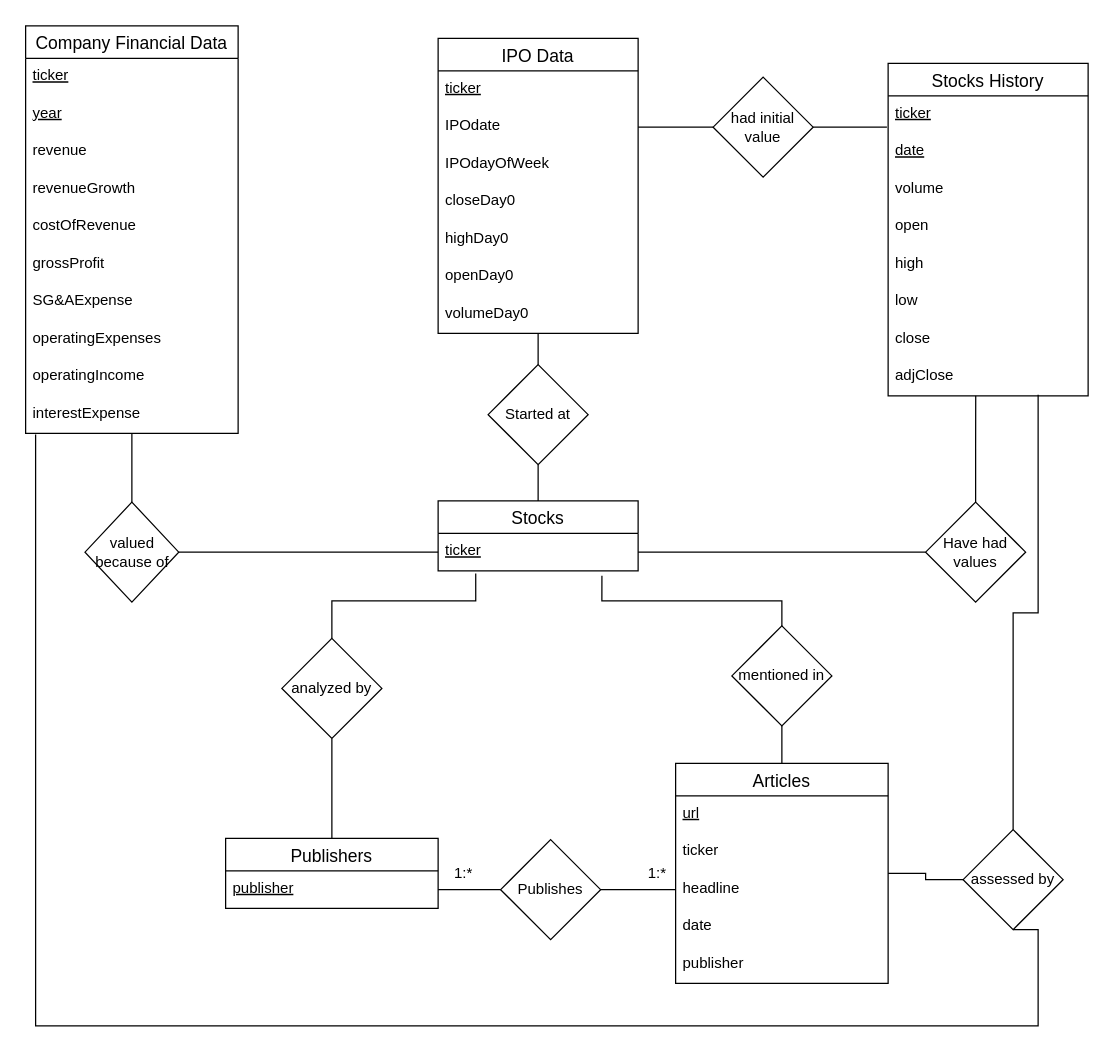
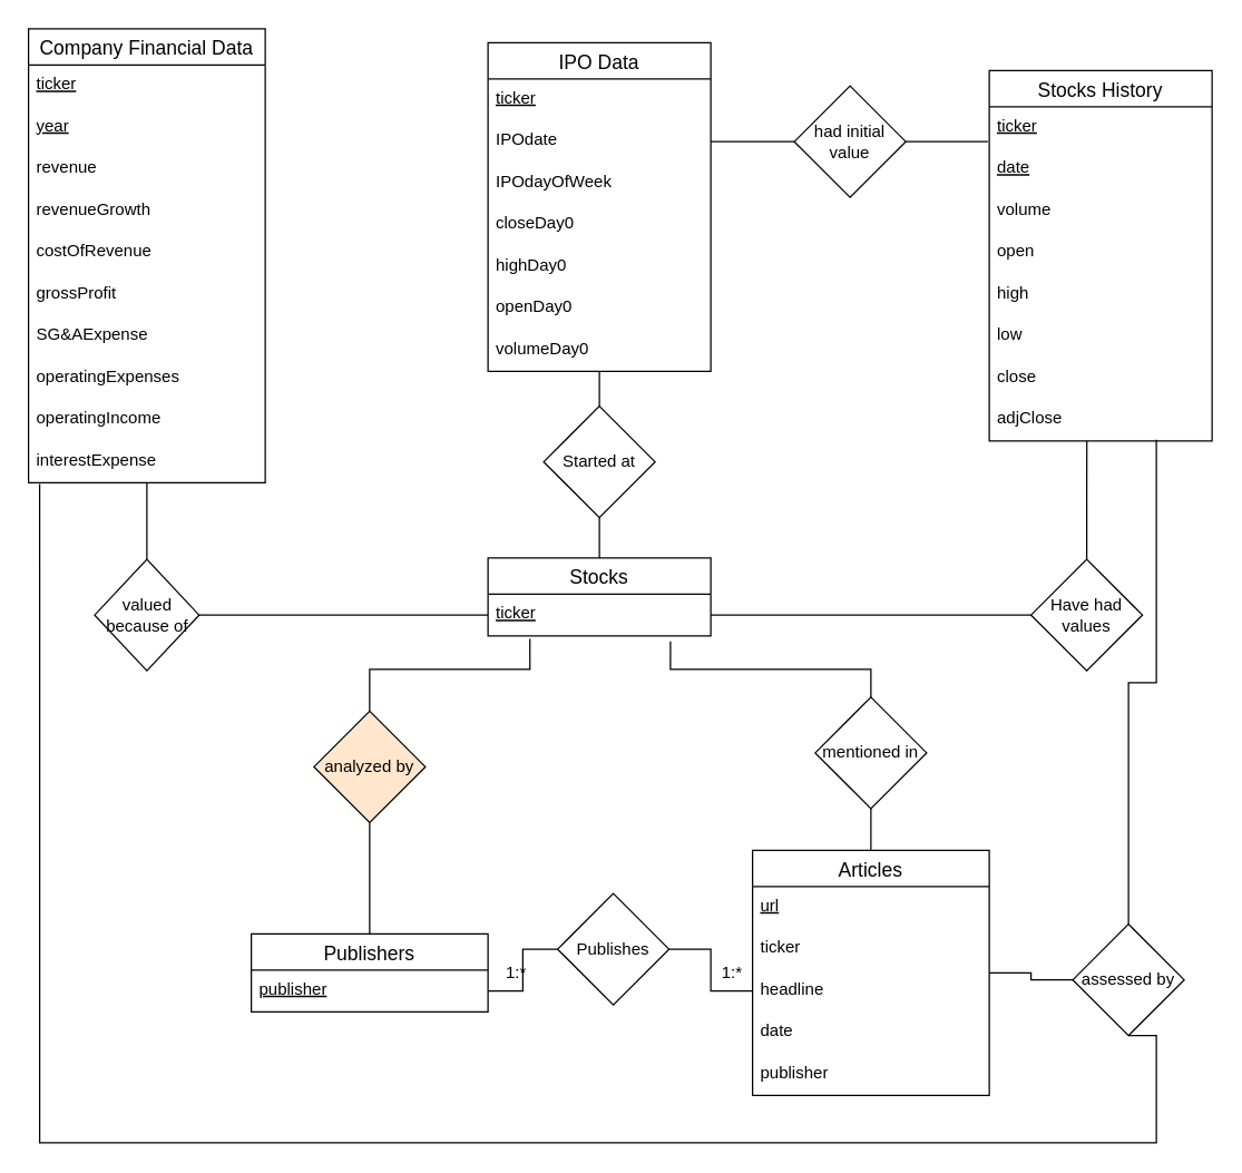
  <mxCell id="0" />
  <mxCell id="1" parent="0" />
  <mxCell id="2" style="edgeStyle=orthogonalEdgeStyle;rounded=0;orthogonalLoop=1;jettySize=auto;html=1;exitX=0.5;exitY=0;exitDx=0;exitDy=0;entryX=0.5;entryY=1;entryDx=0;entryDy=0;endArrow=none;endFill=0;" edge="1" parent="1" source="3" target="51"><mxGeometry relative="1" as="geometry" /></mxCell>
  <mxCell id="3" value="Stocks" style="swimlane;fontStyle=0;childLayout=stackLayout;horizontal=1;startSize=26;horizontalStack=0;resizeParent=1;resizeParentMax=0;resizeLast=0;collapsible=1;marginBottom=0;align=center;fontSize=14;" vertex="1" parent="1"><mxGeometry x="350" y="400" width="160" height="56" as="geometry" /></mxCell>
  <mxCell id="4" value="ticker" style="text;strokeColor=none;fillColor=none;spacingLeft=4;spacingRight=4;overflow=hidden;rotatable=0;points=[[0,0.5],[1,0.5]];portConstraint=eastwest;fontSize=12;fontStyle=4" vertex="1" parent="3"><mxGeometry y="26" width="160" height="30" as="geometry" /></mxCell>
  <mxCell id="5" value="IPO Data" style="swimlane;fontStyle=0;childLayout=stackLayout;horizontal=1;startSize=26;horizontalStack=0;resizeParent=1;resizeParentMax=0;resizeLast=0;collapsible=1;marginBottom=0;align=center;fontSize=14;" vertex="1" parent="1"><mxGeometry x="350" y="30" width="160" height="236" as="geometry" /></mxCell>
  <mxCell id="6" value="ticker" style="text;strokeColor=none;fillColor=none;spacingLeft=4;spacingRight=4;overflow=hidden;rotatable=0;points=[[0,0.5],[1,0.5]];portConstraint=eastwest;fontSize=12;fontStyle=4" vertex="1" parent="5"><mxGeometry y="26" width="160" height="30" as="geometry" /></mxCell>
  <mxCell id="7" value="IPOdate" style="text;strokeColor=none;fillColor=none;spacingLeft=4;spacingRight=4;overflow=hidden;rotatable=0;points=[[0,0.5],[1,0.5]];portConstraint=eastwest;fontSize=12;" vertex="1" parent="5"><mxGeometry y="56" width="160" height="30" as="geometry" /></mxCell>
  <mxCell id="8" value="IPOdayOfWeek" style="text;strokeColor=none;fillColor=none;spacingLeft=4;spacingRight=4;overflow=hidden;rotatable=0;points=[[0,0.5],[1,0.5]];portConstraint=eastwest;fontSize=12;" vertex="1" parent="5"><mxGeometry y="86" width="160" height="30" as="geometry" /></mxCell>
  <mxCell id="9" value="closeDay0" style="text;strokeColor=none;fillColor=none;spacingLeft=4;spacingRight=4;overflow=hidden;rotatable=0;points=[[0,0.5],[1,0.5]];portConstraint=eastwest;fontSize=12;" vertex="1" parent="5"><mxGeometry y="116" width="160" height="30" as="geometry" /></mxCell>
  <mxCell id="10" value="highDay0" style="text;strokeColor=none;fillColor=none;spacingLeft=4;spacingRight=4;overflow=hidden;rotatable=0;points=[[0,0.5],[1,0.5]];portConstraint=eastwest;fontSize=12;" vertex="1" parent="5"><mxGeometry y="146" width="160" height="30" as="geometry" /></mxCell>
  <mxCell id="11" value="openDay0" style="text;strokeColor=none;fillColor=none;spacingLeft=4;spacingRight=4;overflow=hidden;rotatable=0;points=[[0,0.5],[1,0.5]];portConstraint=eastwest;fontSize=12;" vertex="1" parent="5"><mxGeometry y="176" width="160" height="30" as="geometry" /></mxCell>
  <mxCell id="12" value="volumeDay0" style="text;strokeColor=none;fillColor=none;spacingLeft=4;spacingRight=4;overflow=hidden;rotatable=0;points=[[0,0.5],[1,0.5]];portConstraint=eastwest;fontSize=12;" vertex="1" parent="5"><mxGeometry y="206" width="160" height="30" as="geometry" /></mxCell>
  <mxCell id="13" value="Stocks History" style="swimlane;fontStyle=0;childLayout=stackLayout;horizontal=1;startSize=26;horizontalStack=0;resizeParent=1;resizeParentMax=0;resizeLast=0;collapsible=1;marginBottom=0;align=center;fontSize=14;" vertex="1" parent="1"><mxGeometry x="710" y="50" width="160" height="266" as="geometry" /></mxCell>
  <mxCell id="14" value="ticker" style="text;strokeColor=none;fillColor=none;spacingLeft=4;spacingRight=4;overflow=hidden;rotatable=0;points=[[0,0.5],[1,0.5]];portConstraint=eastwest;fontSize=12;fontStyle=4" vertex="1" parent="13"><mxGeometry y="26" width="160" height="30" as="geometry" /></mxCell>
  <mxCell id="15" value="date" style="text;strokeColor=none;fillColor=none;spacingLeft=4;spacingRight=4;overflow=hidden;rotatable=0;points=[[0,0.5],[1,0.5]];portConstraint=eastwest;fontSize=12;fontStyle=4" vertex="1" parent="13"><mxGeometry y="56" width="160" height="30" as="geometry" /></mxCell>
  <mxCell id="16" value="volume" style="text;strokeColor=none;fillColor=none;spacingLeft=4;spacingRight=4;overflow=hidden;rotatable=0;points=[[0,0.5],[1,0.5]];portConstraint=eastwest;fontSize=12;" vertex="1" parent="13"><mxGeometry y="86" width="160" height="30" as="geometry" /></mxCell>
  <mxCell id="17" value="open" style="text;strokeColor=none;fillColor=none;spacingLeft=4;spacingRight=4;overflow=hidden;rotatable=0;points=[[0,0.5],[1,0.5]];portConstraint=eastwest;fontSize=12;" vertex="1" parent="13"><mxGeometry y="116" width="160" height="30" as="geometry" /></mxCell>
  <mxCell id="18" value="high" style="text;strokeColor=none;fillColor=none;spacingLeft=4;spacingRight=4;overflow=hidden;rotatable=0;points=[[0,0.5],[1,0.5]];portConstraint=eastwest;fontSize=12;" vertex="1" parent="13"><mxGeometry y="146" width="160" height="30" as="geometry" /></mxCell>
  <mxCell id="19" value="low" style="text;strokeColor=none;fillColor=none;spacingLeft=4;spacingRight=4;overflow=hidden;rotatable=0;points=[[0,0.5],[1,0.5]];portConstraint=eastwest;fontSize=12;" vertex="1" parent="13"><mxGeometry y="176" width="160" height="30" as="geometry" /></mxCell>
  <mxCell id="20" value="close" style="text;strokeColor=none;fillColor=none;spacingLeft=4;spacingRight=4;overflow=hidden;rotatable=0;points=[[0,0.5],[1,0.5]];portConstraint=eastwest;fontSize=12;" vertex="1" parent="13"><mxGeometry y="206" width="160" height="30" as="geometry" /></mxCell>
  <mxCell id="21" value="adjClose" style="text;strokeColor=none;fillColor=none;spacingLeft=4;spacingRight=4;overflow=hidden;rotatable=0;points=[[0,0.5],[1,0.5]];portConstraint=eastwest;fontSize=12;" vertex="1" parent="13"><mxGeometry y="236" width="160" height="30" as="geometry" /></mxCell>
  <mxCell id="22" value="Company Financial Data" style="swimlane;fontStyle=0;childLayout=stackLayout;horizontal=1;startSize=26;horizontalStack=0;resizeParent=1;resizeParentMax=0;resizeLast=0;collapsible=1;marginBottom=0;align=center;fontSize=14;" vertex="1" parent="1"><mxGeometry y="20" width="170" height="326" as="geometry" x="20" /></mxCell>
  <mxCell id="23" value="ticker" style="text;strokeColor=none;fillColor=none;spacingLeft=4;spacingRight=4;overflow=hidden;rotatable=0;points=[[0,0.5],[1,0.5]];portConstraint=eastwest;fontSize=12;fontStyle=4" vertex="1" parent="22"><mxGeometry y="26" width="170" height="30" as="geometry" /></mxCell>
  <mxCell id="24" value="year" style="text;strokeColor=none;fillColor=none;spacingLeft=4;spacingRight=4;overflow=hidden;rotatable=0;points=[[0,0.5],[1,0.5]];portConstraint=eastwest;fontSize=12;fontStyle=4" vertex="1" parent="22"><mxGeometry y="56" width="170" height="30" as="geometry" /></mxCell>
  <mxCell id="25" value="revenue" style="text;strokeColor=none;fillColor=none;spacingLeft=4;spacingRight=4;overflow=hidden;rotatable=0;points=[[0,0.5],[1,0.5]];portConstraint=eastwest;fontSize=12;" vertex="1" parent="22"><mxGeometry y="86" width="170" height="30" as="geometry" /></mxCell>
  <mxCell id="26" value="revenueGrowth" style="text;strokeColor=none;fillColor=none;spacingLeft=4;spacingRight=4;overflow=hidden;rotatable=0;points=[[0,0.5],[1,0.5]];portConstraint=eastwest;fontSize=12;" vertex="1" parent="22"><mxGeometry y="116" width="170" height="30" as="geometry" /></mxCell>
  <mxCell id="27" value="costOfRevenue" style="text;strokeColor=none;fillColor=none;spacingLeft=4;spacingRight=4;overflow=hidden;rotatable=0;points=[[0,0.5],[1,0.5]];portConstraint=eastwest;fontSize=12;" vertex="1" parent="22"><mxGeometry y="146" width="170" height="30" as="geometry" /></mxCell>
  <mxCell id="28" value="grossProfit" style="text;strokeColor=none;fillColor=none;spacingLeft=4;spacingRight=4;overflow=hidden;rotatable=0;points=[[0,0.5],[1,0.5]];portConstraint=eastwest;fontSize=12;" vertex="1" parent="22"><mxGeometry y="176" width="170" height="30" as="geometry" /></mxCell>
  <mxCell id="29" value="SG&amp;AExpense" style="text;strokeColor=none;fillColor=none;spacingLeft=4;spacingRight=4;overflow=hidden;rotatable=0;points=[[0,0.5],[1,0.5]];portConstraint=eastwest;fontSize=12;" vertex="1" parent="22"><mxGeometry y="206" width="170" height="30" as="geometry" /></mxCell>
  <mxCell id="30" value="operatingExpenses" style="text;strokeColor=none;fillColor=none;spacingLeft=4;spacingRight=4;overflow=hidden;rotatable=0;points=[[0,0.5],[1,0.5]];portConstraint=eastwest;fontSize=12;" vertex="1" parent="22"><mxGeometry y="236" width="170" height="30" as="geometry" /></mxCell>
  <mxCell id="31" value="operatingIncome" style="text;strokeColor=none;fillColor=none;spacingLeft=4;spacingRight=4;overflow=hidden;rotatable=0;points=[[0,0.5],[1,0.5]];portConstraint=eastwest;fontSize=12;" vertex="1" parent="22"><mxGeometry y="266" width="170" height="30" as="geometry" /></mxCell>
  <mxCell id="32" value="interestExpense" style="text;strokeColor=none;fillColor=none;spacingLeft=4;spacingRight=4;overflow=hidden;rotatable=0;points=[[0,0.5],[1,0.5]];portConstraint=eastwest;fontSize=12;" vertex="1" parent="22"><mxGeometry y="296" width="170" height="30" as="geometry" /></mxCell>
  <mxCell id="33" value="Articles" style="swimlane;fontStyle=0;childLayout=stackLayout;horizontal=1;startSize=26;horizontalStack=0;resizeParent=1;resizeParentMax=0;resizeLast=0;collapsible=1;marginBottom=0;align=center;fontSize=14;" vertex="1" parent="1"><mxGeometry x="540" y="610" width="170" height="176" as="geometry" /></mxCell>
  <mxCell id="34" value="url" style="text;strokeColor=none;fillColor=none;spacingLeft=4;spacingRight=4;overflow=hidden;rotatable=0;points=[[0,0.5],[1,0.5]];portConstraint=eastwest;fontSize=12;fontStyle=4" vertex="1" parent="33"><mxGeometry y="26" width="170" height="30" as="geometry" /></mxCell>
  <mxCell id="35" value="ticker" style="text;strokeColor=none;fillColor=none;spacingLeft=4;spacingRight=4;overflow=hidden;rotatable=0;points=[[0,0.5],[1,0.5]];portConstraint=eastwest;fontSize=12;fontStyle=0" vertex="1" parent="33"><mxGeometry y="56" width="170" height="30" as="geometry" /></mxCell>
  <mxCell id="36" value="headline" style="text;strokeColor=none;fillColor=none;spacingLeft=4;spacingRight=4;overflow=hidden;rotatable=0;points=[[0,0.5],[1,0.5]];portConstraint=eastwest;fontSize=12;" vertex="1" parent="33"><mxGeometry y="86" width="170" height="30" as="geometry" /></mxCell>
  <mxCell id="37" value="date" style="text;strokeColor=none;fillColor=none;spacingLeft=4;spacingRight=4;overflow=hidden;rotatable=0;points=[[0,0.5],[1,0.5]];portConstraint=eastwest;fontSize=12;" vertex="1" parent="33"><mxGeometry y="116" width="170" height="30" as="geometry" /></mxCell>
  <mxCell id="38" value="publisher" style="text;strokeColor=none;fillColor=none;spacingLeft=4;spacingRight=4;overflow=hidden;rotatable=0;points=[[0,0.5],[1,0.5]];portConstraint=eastwest;fontSize=12;" vertex="1" parent="33"><mxGeometry y="146" width="170" height="30" as="geometry" /></mxCell>
  <mxCell id="39" style="edgeStyle=orthogonalEdgeStyle;rounded=0;orthogonalLoop=1;jettySize=auto;html=1;exitX=0.5;exitY=0;exitDx=0;exitDy=0;entryX=0.5;entryY=1;entryDx=0;entryDy=0;endArrow=none;endFill=0;" edge="1" parent="1" source="40" target="56"><mxGeometry relative="1" as="geometry" /></mxCell>
  <mxCell id="40" value="Publishers" style="swimlane;fontStyle=0;childLayout=stackLayout;horizontal=1;startSize=26;horizontalStack=0;resizeParent=1;resizeParentMax=0;resizeLast=0;collapsible=1;marginBottom=0;align=center;fontSize=14;" vertex="1" parent="1"><mxGeometry x="180" y="670" width="170" height="56" as="geometry" /></mxCell>
  <mxCell id="41" value="publisher" style="text;strokeColor=none;fillColor=none;spacingLeft=4;spacingRight=4;overflow=hidden;rotatable=0;points=[[0,0.5],[1,0.5]];portConstraint=eastwest;fontSize=12;fontStyle=4" vertex="1" parent="40"><mxGeometry y="26" width="170" height="30" as="geometry" /></mxCell>
  <mxCell id="42" style="edgeStyle=orthogonalEdgeStyle;rounded=0;orthogonalLoop=1;jettySize=auto;html=1;exitX=1;exitY=0.5;exitDx=0;exitDy=0;entryX=0;entryY=0.5;entryDx=0;entryDy=0;endArrow=none;endFill=0;" edge="1" parent="1" source="43" target="36"><mxGeometry relative="1" as="geometry" /></mxCell>
- <mxCell id="43" value="Publishes" style="rhombus;whiteSpace=wrap;html=1;" vertex="1" parent="1"><mxGeometry x="400" y="671" width="80" height="80" as="geometry" /></mxCell>
+ <mxCell id="43" value="Publishes" style="rhombus;whiteSpace=wrap;html=1;" vertex="1" parent="1"><mxGeometry x="400" y="641" width="80" height="80" as="geometry" /></mxCell>
  <mxCell id="44" style="edgeStyle=orthogonalEdgeStyle;rounded=0;orthogonalLoop=1;jettySize=auto;html=1;exitX=1;exitY=0.5;exitDx=0;exitDy=0;entryX=0;entryY=0.5;entryDx=0;entryDy=0;endArrow=none;endFill=0;" edge="1" parent="1" source="41" target="43"><mxGeometry relative="1" as="geometry" /></mxCell>
  <mxCell id="45" value="1:*" style="text;html=1;align=center;verticalAlign=middle;resizable=0;points=[];autosize=1;" vertex="1" parent="1"><mxGeometry x="355" y="688" width="30" height="20" as="geometry" /></mxCell>
  <mxCell id="46" value="1:*" style="text;html=1;align=center;verticalAlign=middle;resizable=0;points=[];autosize=1;" vertex="1" parent="1"><mxGeometry x="510" y="688" width="30" height="20" as="geometry" /></mxCell>
  <mxCell id="47" style="edgeStyle=orthogonalEdgeStyle;rounded=0;orthogonalLoop=1;jettySize=auto;html=1;exitX=0.5;exitY=0;exitDx=0;exitDy=0;entryX=0.438;entryY=1;entryDx=0;entryDy=0;entryPerimeter=0;endArrow=none;endFill=0;" edge="1" parent="1" source="48" target="21"><mxGeometry relative="1" as="geometry" /></mxCell>
  <mxCell id="48" value="Have had values" style="rhombus;whiteSpace=wrap;html=1;" vertex="1" parent="1"><mxGeometry x="740" y="401" width="80" height="80" as="geometry" /></mxCell>
  <mxCell id="49" style="edgeStyle=orthogonalEdgeStyle;rounded=0;orthogonalLoop=1;jettySize=auto;html=1;exitX=1;exitY=0.5;exitDx=0;exitDy=0;entryX=0;entryY=0.5;entryDx=0;entryDy=0;endArrow=none;endFill=0;" edge="1" parent="1" source="4" target="48"><mxGeometry relative="1" as="geometry" /></mxCell>
  <mxCell id="50" style="edgeStyle=orthogonalEdgeStyle;rounded=0;orthogonalLoop=1;jettySize=auto;html=1;exitX=0.5;exitY=0;exitDx=0;exitDy=0;entryX=0.5;entryY=1;entryDx=0;entryDy=0;entryPerimeter=0;endArrow=none;endFill=0;" edge="1" parent="1" source="51" target="12"><mxGeometry relative="1" as="geometry" /></mxCell>
  <mxCell id="51" value="Started at" style="rhombus;whiteSpace=wrap;html=1;" vertex="1" parent="1"><mxGeometry x="390" y="291" width="80" height="80" as="geometry" /></mxCell>
  <mxCell id="52" style="edgeStyle=orthogonalEdgeStyle;rounded=0;orthogonalLoop=1;jettySize=auto;html=1;exitX=0.5;exitY=0;exitDx=0;exitDy=0;entryX=0.5;entryY=1;entryDx=0;entryDy=0;entryPerimeter=0;endArrow=none;endFill=0;" edge="1" parent="1" source="53" target="32"><mxGeometry relative="1" as="geometry" /></mxCell>
  <mxCell id="53" value="valued because of&lt;br&gt;" style="rhombus;whiteSpace=wrap;html=1;" vertex="1" parent="1"><mxGeometry x="67.5" y="401" width="75" height="80" as="geometry" /></mxCell>
  <mxCell id="54" style="edgeStyle=orthogonalEdgeStyle;rounded=0;orthogonalLoop=1;jettySize=auto;html=1;exitX=0;exitY=0.5;exitDx=0;exitDy=0;entryX=1;entryY=0.5;entryDx=0;entryDy=0;endArrow=none;endFill=0;" edge="1" parent="1" source="4" target="53"><mxGeometry relative="1" as="geometry" /></mxCell>
  <mxCell id="55" style="edgeStyle=orthogonalEdgeStyle;rounded=0;orthogonalLoop=1;jettySize=auto;html=1;exitX=0.5;exitY=0;exitDx=0;exitDy=0;entryX=0.188;entryY=1.067;entryDx=0;entryDy=0;entryPerimeter=0;endArrow=none;endFill=0;" edge="1" parent="1" source="56" target="4"><mxGeometry relative="1" as="geometry"><Array as="points"><mxPoint x="265" y="480" /><mxPoint x="380" y="480" /></Array></mxGeometry></mxCell>
- <mxCell id="56" value="analyzed by" style="rhombus;whiteSpace=wrap;html=1;" vertex="1" parent="1"><mxGeometry x="225" y="510" width="80" height="80" as="geometry" /></mxCell>
+ <mxCell id="56" value="analyzed by" style="rhombus;whiteSpace=wrap;html=1;fillColor=#ffe6cc;" vertex="1" parent="1"><mxGeometry x="225" y="510" width="80" height="80" as="geometry" /></mxCell>
  <mxCell id="57" style="edgeStyle=orthogonalEdgeStyle;rounded=0;orthogonalLoop=1;jettySize=auto;html=1;exitX=0.5;exitY=0;exitDx=0;exitDy=0;entryX=0.819;entryY=1.133;entryDx=0;entryDy=0;entryPerimeter=0;endArrow=none;endFill=0;" edge="1" parent="1" source="59" target="4"><mxGeometry relative="1" as="geometry"><Array as="points"><mxPoint x="625" y="480" /><mxPoint x="481" y="480" /></Array></mxGeometry></mxCell>
  <mxCell id="58" style="edgeStyle=orthogonalEdgeStyle;rounded=0;orthogonalLoop=1;jettySize=auto;html=1;exitX=0.5;exitY=1;exitDx=0;exitDy=0;entryX=0.5;entryY=0;entryDx=0;entryDy=0;endArrow=none;endFill=0;" edge="1" parent="1" source="59" target="33"><mxGeometry relative="1" as="geometry" /></mxCell>
  <mxCell id="59" value="mentioned in" style="rhombus;whiteSpace=wrap;html=1;" vertex="1" parent="1"><mxGeometry x="585" y="500" width="80" height="80" as="geometry" /></mxCell>
  <mxCell id="60" style="edgeStyle=orthogonalEdgeStyle;rounded=0;orthogonalLoop=1;jettySize=auto;html=1;exitX=1;exitY=0.5;exitDx=0;exitDy=0;entryX=-0.006;entryY=0.833;entryDx=0;entryDy=0;entryPerimeter=0;endArrow=none;endFill=0;" edge="1" parent="1" source="62" target="14"><mxGeometry relative="1" as="geometry" /></mxCell>
  <mxCell id="61" style="edgeStyle=orthogonalEdgeStyle;rounded=0;orthogonalLoop=1;jettySize=auto;html=1;exitX=0;exitY=0.5;exitDx=0;exitDy=0;entryX=1;entryY=0.5;entryDx=0;entryDy=0;endArrow=none;endFill=0;" edge="1" parent="1" source="62" target="7"><mxGeometry relative="1" as="geometry" /></mxCell>
  <mxCell id="62" value="had initial value" style="rhombus;whiteSpace=wrap;html=1;" vertex="1" parent="1"><mxGeometry x="570" y="61" width="80" height="80" as="geometry" /></mxCell>
  <mxCell id="63" style="edgeStyle=orthogonalEdgeStyle;rounded=0;orthogonalLoop=1;jettySize=auto;html=1;exitX=0.5;exitY=0;exitDx=0;exitDy=0;entryX=0.75;entryY=0.967;entryDx=0;entryDy=0;entryPerimeter=0;endArrow=none;endFill=0;" edge="1" parent="1" source="66" target="21"><mxGeometry relative="1" as="geometry" /></mxCell>
  <mxCell id="64" style="edgeStyle=orthogonalEdgeStyle;rounded=0;orthogonalLoop=1;jettySize=auto;html=1;exitX=0;exitY=0.5;exitDx=0;exitDy=0;entryX=1;entryY=0.067;entryDx=0;entryDy=0;entryPerimeter=0;endArrow=none;endFill=0;" edge="1" parent="1" source="66" target="36"><mxGeometry relative="1" as="geometry" /></mxCell>
  <mxCell id="65" style="edgeStyle=orthogonalEdgeStyle;rounded=0;orthogonalLoop=1;jettySize=auto;html=1;exitX=0.5;exitY=1;exitDx=0;exitDy=0;entryX=0.047;entryY=1.033;entryDx=0;entryDy=0;entryPerimeter=0;endArrow=none;endFill=0;" edge="1" parent="1" source="66" target="32"><mxGeometry relative="1" as="geometry"><Array as="points"><mxPoint x="830" y="820" /><mxPoint x="28" y="820" /></Array></mxGeometry></mxCell>
  <mxCell id="66" value="assessed by" style="rhombus;whiteSpace=wrap;html=1;" vertex="1" parent="1"><mxGeometry x="770" y="663" width="80" height="80" as="geometry" /></mxCell>
